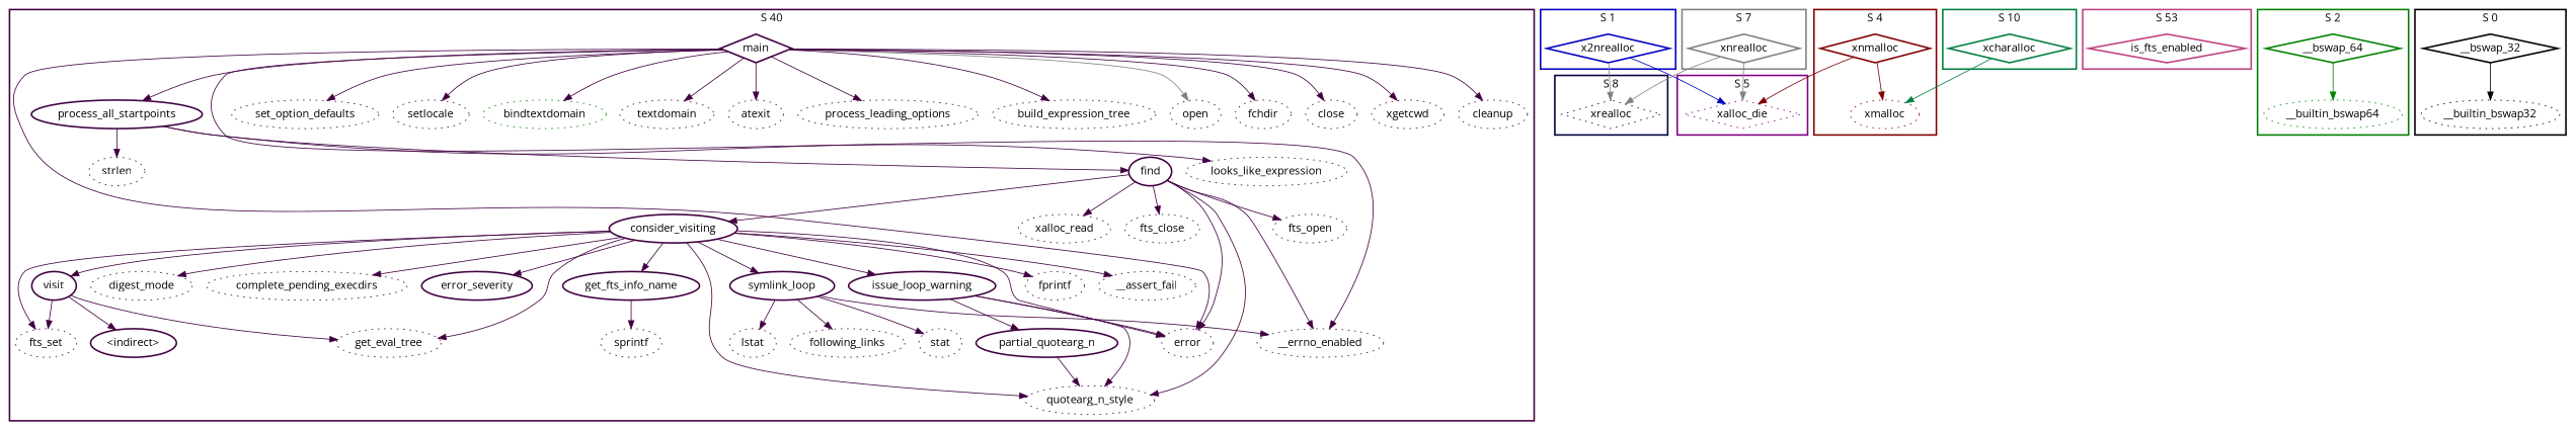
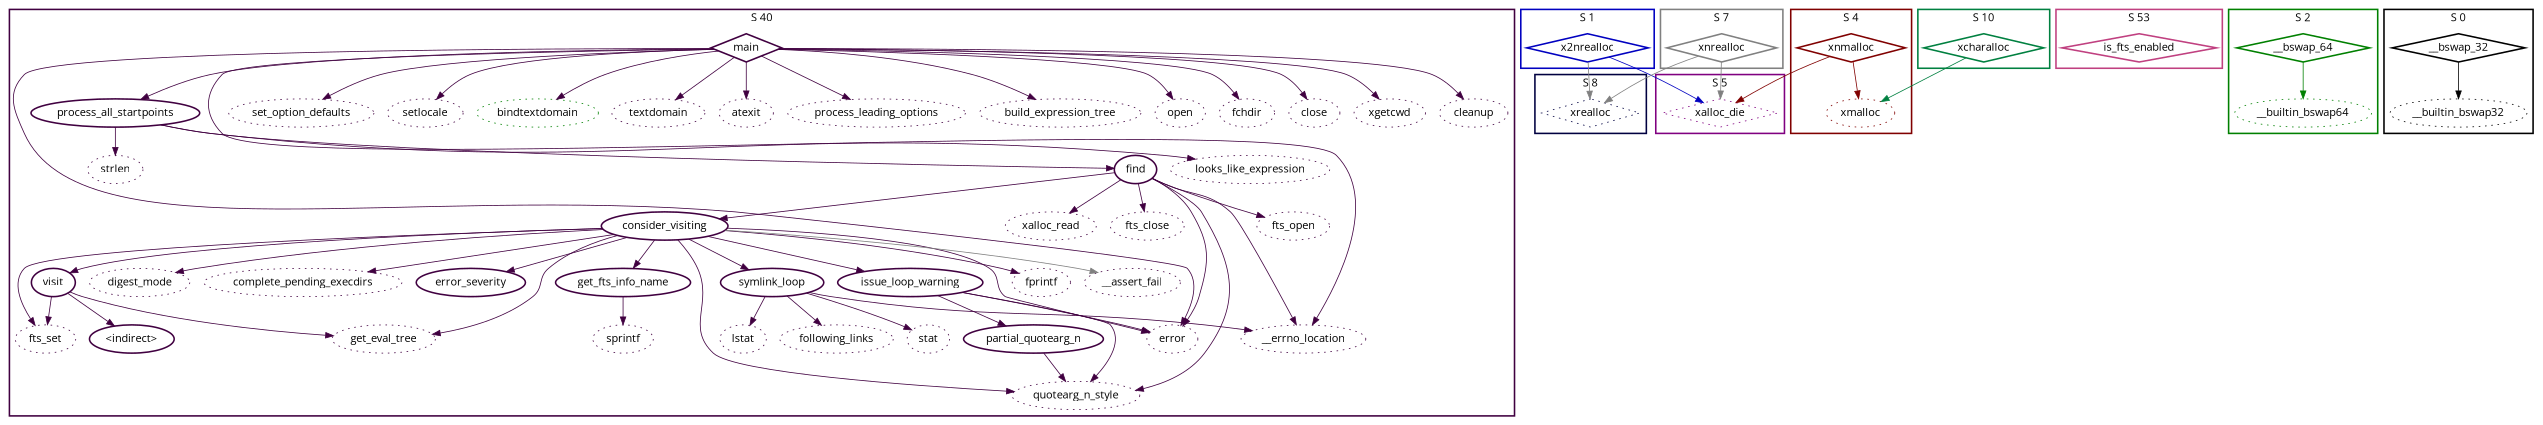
  digraph {
    fontname="Open Sans"
    node [color="#400040" fontname="Open Sans" style=dotted]
    edge [color="#400040" fontname="Open Sans"]
    n1 [label=error_severity style=bold]
    n2 [label=get_fts_info_name style=bold]
    n3 [label=sprintf]
    n4 [label=visit style=bold]
    n5 [label=get_eval_tree]
    n6 [label="<indirect>" style=bold]
    n7 [label=fts_set]
    n8 [label=partial_quotearg_n style=bold]
    n9 [label=quotearg_n_style]
    n10 [label=issue_loop_warning style=bold]
    n11 [label=error]
    n12 [label=symlink_loop style=bold]
    n13 [label=following_links]
    n14 [label=stat]
    n15 [label=lstat]
-   n16 [label=__errno_enabled]
+   n16 [label=__errno_location]
    n17 [label=consider_visiting style=bold]
    n18 [label=fprintf]
    n19 [label=__assert_fail]
    n20 [label=digest_mode]
    n21 [label=complete_pending_execdirs]
    n22 [label=find style=bold]
    n23 [label=fts_open]
    n24 [label=xalloc_read]
    n25 [label=fts_close]
    n26 [label=process_all_startpoints style=bold]
    n27 [label=looks_like_expression]
    n28 [label=strlen]
    n29 [label=main shape=diamond style=bold]
    n30 [label=set_option_defaults]
    n31 [label=setlocale]
    n32 [color="#008000" label=bindtextdomain]
    n33 [label=textdomain]
    n34 [label=atexit]
    n35 [label=process_leading_options]
    n36 [label=build_expression_tree]
    n37 [label=open]
    n38 [label=fchdir]
    n39 [label=close]
    n40 [label=xgetcwd]
    n41 [label=cleanup]
    n42 [color="#000040" label=xrealloc shape=diamond]
    n43 [color="#C04080" label=is_fts_enabled shape=diamond style=bold]
    n44 [color="#0000C0" label=x2nrealloc shape=diamond style=bold]
    n45 [color="#008000" label=__bswap_64 shape=diamond style=bold]
    n46 [color="#008000" label=__builtin_bswap64]
    n47 [color="#800000" label=xnmalloc shape=diamond style=bold]
    n48 [color="#800000" label=xmalloc]
    n49 [color="#800080" label=xalloc_die shape=diamond]
    n50 [color="#008040" label=xcharalloc shape=diamond style=bold]
    n51 [color="#808080" label=xnrealloc shape=diamond style=bold]
    n52 [color="#000000" label=__bswap_32 shape=diamond style=bold]
    n53 [color="#000000" label=__builtin_bswap32]
    subgraph cluster_1 {
      color="#400040"
      label="S 40"
      style=bold
      n1
      n2
      n3
      n4
      n5
      n6
      n7
      n8
      n9
      n10
      n11
      n12
      n13
      n14
      n15
      n16
      n17
      n18
      n19
      n20
      n21
      n22
      n23
      n24
      n25
      n26
      n27
      n28
      n29
      n30
      n31
      n32
      n33
      n34
      n35
      n36
      n37
      n38
      n39
      n40
      n41
    }
    subgraph cluster_2 {
      color="#000040"
      label="S 8"
      style=bold
      n42
    }
    subgraph cluster_3 {
      color="#C04080"
      label="S 53"
      style=bold
      n43
    }
    subgraph cluster_4 {
      color="#0000C0"
      label="S 1"
      style=bold
      n44
    }
    subgraph cluster_5 {
      color="#008000"
      label="S 2"
      style=bold
      n45
      n46
    }
    subgraph cluster_6 {
      color="#800000"
      label="S 4"
      style=bold
      n47
      n48
    }
    subgraph cluster_7 {
      color="#800080"
      label="S 5"
      style=bold
      n49
    }
    subgraph cluster_8 {
      color="#008040"
      label="S 10"
      style=bold
      n50
    }
    subgraph cluster_9 {
      color="#808080"
      label="S 7"
      style=bold
      n51
    }
    subgraph cluster_10 {
      color="#000000"
      label="S 0"
      style=bold
      n52
      n53
    }
    n2 -> n3
    n4 -> n5
    n4 -> n6
    n4 -> n7
    n8 -> n9
    n10 -> n8
    n10 -> n9
    n10 -> n11
    n12 -> n13
    n12 -> n14
    n12 -> n15
    n12 -> n16
    n17 -> n1
    n17 -> n2
    n17 -> n4
    n17 -> n5
    n17 -> n7
    n17 -> n9
    n17 -> n10
    n17 -> n11
    n17 -> n12
    n17 -> n18
-   n17 -> n19
+   n17 -> n19 [color="#808080"]
    n17 -> n20
    n17 -> n21
    n22 -> n9
    n22 -> n11
    n22 -> n16
    n22 -> n17
    n22 -> n23
    n22 -> n24
    n22 -> n25
    n26 -> n22
    n26 -> n27
    n26 -> n28
    n29 -> n11
    n29 -> n16
    n29 -> n26
    n29 -> n30
    n29 -> n31
    n29 -> n32
    n29 -> n33
    n29 -> n34
    n29 -> n35
    n29 -> n36
-   n29 -> n37 [color="#808080"]
+   n29 -> n37
    n29 -> n38
    n29 -> n39
    n29 -> n40
    n29 -> n41
    n44 -> n42 [color="#808080"]
    n44 -> n49 [color="#0000C0"]
    n45 -> n46 [color="#008000"]
    n47 -> n48 [color="#800000"]
    n47 -> n49 [color="#800000"]
    n50 -> n48 [color="#008040"]
    n51 -> n42 [color="#808080"]
    n51 -> n49 [color="#808080"]
    n52 -> n53 [color="#000000"]
  }
